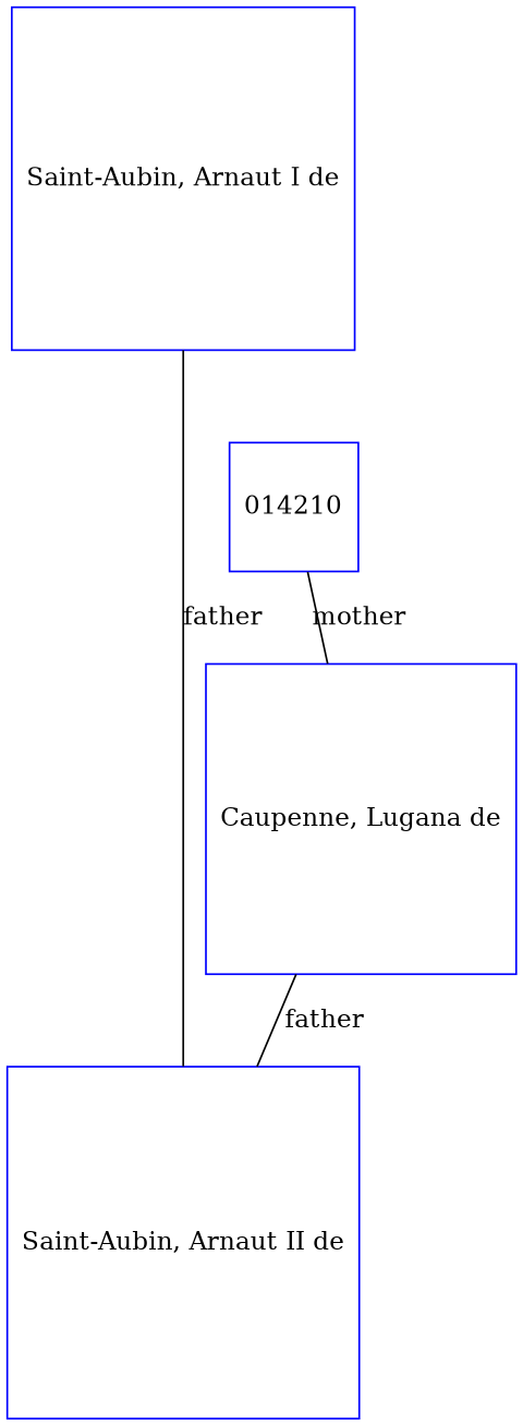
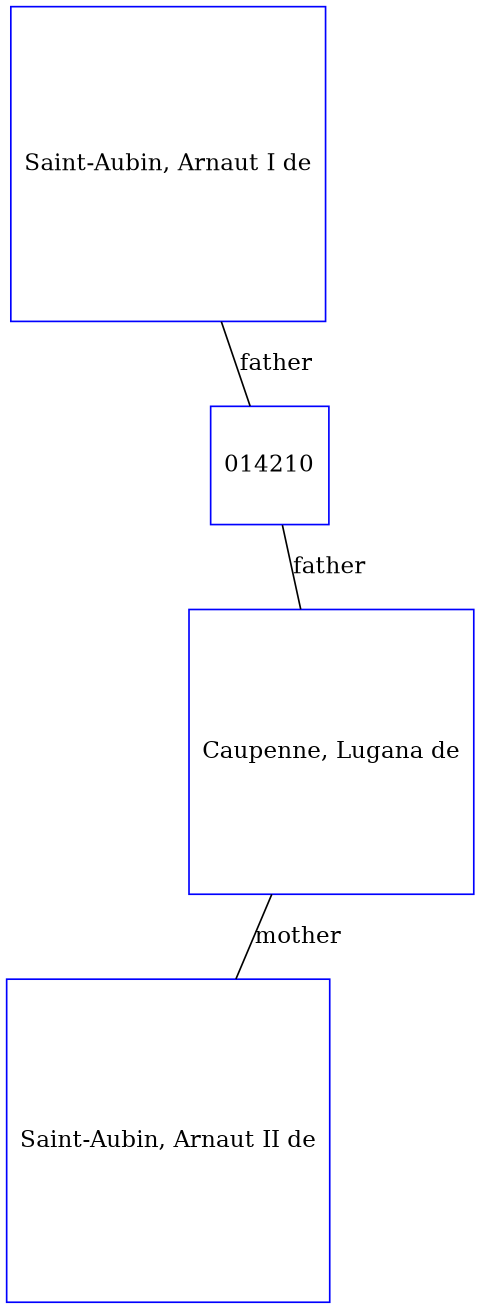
  digraph {
    node [color=blue regular=1 shape=box]
    edge [arrowsize=0.0 dir=none]
    n1 [label="Caupenne, Lugana de"]
    n2 [label="Saint-Aubin, Arnaut II de"]
    n3 [label=014210]
    n4 [label="Saint-Aubin, Arnaut I de"]
-   n1 -> n2 [label=father]
-   n3 -> n1 [label=mother]
-   n4 -> n2 [label=father]
+   n1 -> n2 [label=mother]
+   n3 -> n1 [label=father]
+   n4 -> n3 [label=father]
  }
